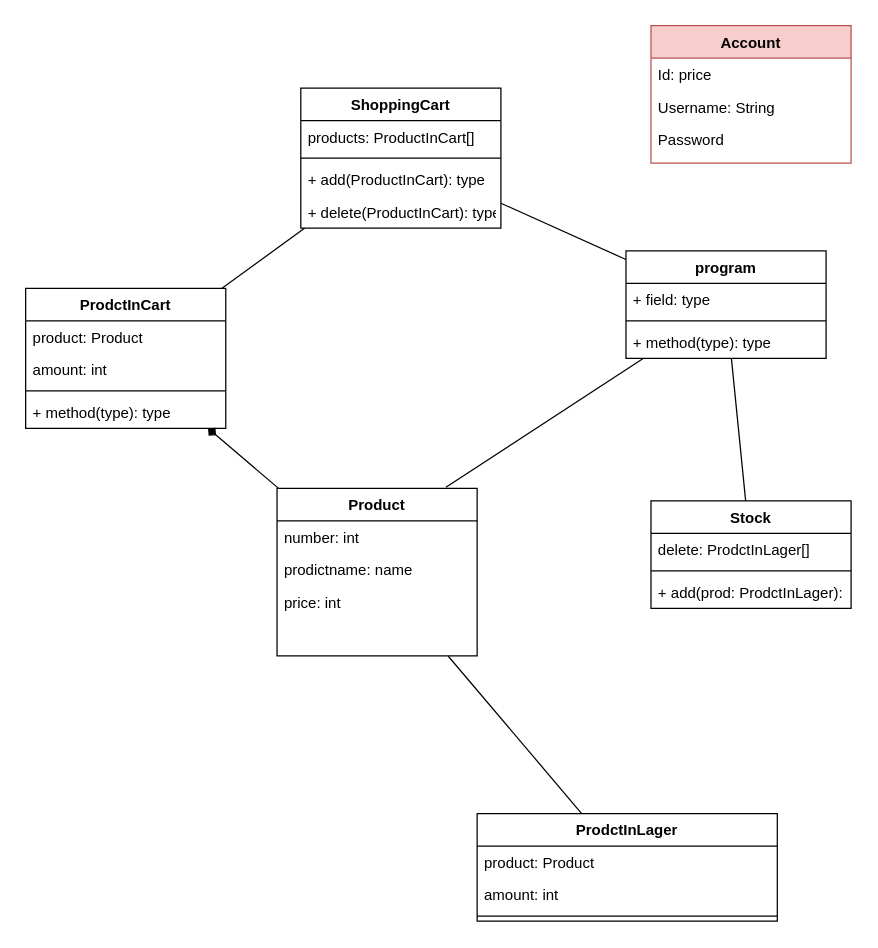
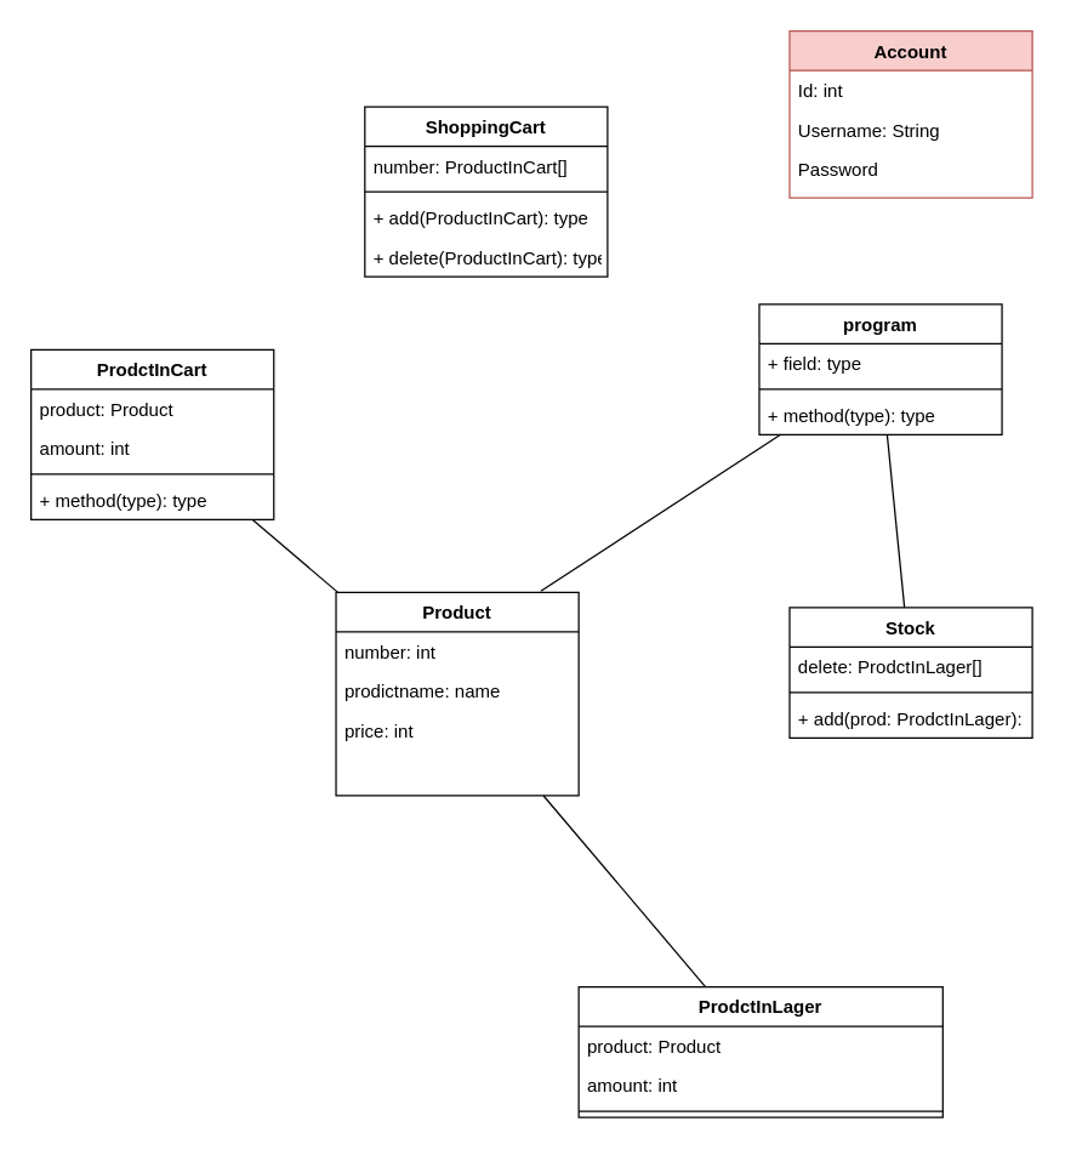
  <mxCell id="0" />
  <mxCell id="1" parent="0" />
  <mxCell id="2" value="Product" style="swimlane;fontStyle=1;align=center;verticalAlign=top;childLayout=stackLayout;horizontal=1;startSize=26;horizontalStack=0;resizeParent=1;resizeLast=0;collapsible=1;marginBottom=0;rounded=0;shadow=0;strokeWidth=1;" parent="1" vertex="1"><mxGeometry x="221" y="390" width="160" height="134" as="geometry"><mxRectangle x="130" y="380" width="160" height="26" as="alternateBounds" /></mxGeometry></mxCell>
  <mxCell id="3" value="number: int" style="text;align=left;verticalAlign=top;spacingLeft=4;spacingRight=4;overflow=hidden;rotatable=0;points=[[0,0.5],[1,0.5]];portConstraint=eastwest;" parent="2" vertex="1"><mxGeometry y="26" width="160" height="26" as="geometry" /></mxCell>
  <mxCell id="4" value="prodictname: name" style="text;align=left;verticalAlign=top;spacingLeft=4;spacingRight=4;overflow=hidden;rotatable=0;points=[[0,0.5],[1,0.5]];portConstraint=eastwest;rounded=0;shadow=0;html=0;" vertex="1" parent="2"><mxGeometry y="52" width="160" height="26" as="geometry" /></mxCell>
  <mxCell id="5" value="price: int" style="text;align=left;verticalAlign=top;spacingLeft=4;spacingRight=4;overflow=hidden;rotatable=0;points=[[0,0.5],[1,0.5]];portConstraint=eastwest;rounded=0;shadow=0;html=0;" vertex="1" parent="2"><mxGeometry y="78" width="160" height="26" as="geometry" /></mxCell>
  <mxCell id="6" value="Account" style="swimlane;fontStyle=1;align=center;verticalAlign=top;childLayout=stackLayout;horizontal=1;startSize=26;horizontalStack=0;resizeParent=1;resizeLast=0;collapsible=1;marginBottom=0;rounded=0;shadow=0;strokeWidth=1;fillColor=#f8cecc;strokeColor=#b85450;" parent="1" vertex="1"><mxGeometry x="520" y="20" width="160" height="110" as="geometry"><mxRectangle x="550" y="140" width="160" height="26" as="alternateBounds" /></mxGeometry></mxCell>
- <mxCell id="7" value="Id: price" style="text;align=left;verticalAlign=top;spacingLeft=4;spacingRight=4;overflow=hidden;rotatable=0;points=[[0,0.5],[1,0.5]];portConstraint=eastwest;rounded=0;shadow=0;html=0;" parent="6" vertex="1"><mxGeometry y="26" width="160" height="26" as="geometry" /></mxCell>
+ <mxCell id="7" value="Id: int" style="text;align=left;verticalAlign=top;spacingLeft=4;spacingRight=4;overflow=hidden;rotatable=0;points=[[0,0.5],[1,0.5]];portConstraint=eastwest;rounded=0;shadow=0;html=0;" parent="6" vertex="1"><mxGeometry y="26" width="160" height="26" as="geometry" /></mxCell>
  <mxCell id="8" value="Username: String" style="text;align=left;verticalAlign=top;spacingLeft=4;spacingRight=4;overflow=hidden;rotatable=0;points=[[0,0.5],[1,0.5]];portConstraint=eastwest;rounded=0;shadow=0;html=0;" parent="6" vertex="1"><mxGeometry y="52" width="160" height="26" as="geometry" /></mxCell>
  <mxCell id="9" value="Password" style="text;align=left;verticalAlign=top;spacingLeft=4;spacingRight=4;overflow=hidden;rotatable=0;points=[[0,0.5],[1,0.5]];portConstraint=eastwest;rounded=0;shadow=0;html=0;" parent="6" vertex="1"><mxGeometry y="78" width="160" height="26" as="geometry" /></mxCell>
  <mxCell id="10" value="Stock" style="swimlane;fontStyle=1;align=center;verticalAlign=top;childLayout=stackLayout;horizontal=1;startSize=26;horizontalStack=0;resizeParent=1;resizeParentMax=0;resizeLast=0;collapsible=1;marginBottom=0;" vertex="1" parent="1"><mxGeometry x="520" y="400" width="160" height="86" as="geometry" /></mxCell>
  <mxCell id="11" value="delete: ProdctInLager[]" style="text;strokeColor=none;fillColor=none;align=left;verticalAlign=top;spacingLeft=4;spacingRight=4;overflow=hidden;rotatable=0;points=[[0,0.5],[1,0.5]];portConstraint=eastwest;" vertex="1" parent="10"><mxGeometry y="26" width="160" height="26" as="geometry" /></mxCell>
  <mxCell id="12" value="" style="line;strokeWidth=1;fillColor=none;align=left;verticalAlign=middle;spacingTop=-1;spacingLeft=3;spacingRight=3;rotatable=0;labelPosition=right;points=[];portConstraint=eastwest;" vertex="1" parent="10"><mxGeometry y="52" width="160" height="8" as="geometry" /></mxCell>
  <mxCell id="13" value="+ add(prod: ProdctInLager): type" style="text;strokeColor=none;fillColor=none;align=left;verticalAlign=top;spacingLeft=4;spacingRight=4;overflow=hidden;rotatable=0;points=[[0,0.5],[1,0.5]];portConstraint=eastwest;" vertex="1" parent="10"><mxGeometry y="60" width="160" height="26" as="geometry" /></mxCell>
  <mxCell id="14" value="ProdctInCart" style="swimlane;fontStyle=1;align=center;verticalAlign=top;childLayout=stackLayout;horizontal=1;startSize=26;horizontalStack=0;resizeParent=1;resizeParentMax=0;resizeLast=0;collapsible=1;marginBottom=0;" vertex="1" parent="1"><mxGeometry x="20" y="230" width="160" height="112" as="geometry" /></mxCell>
  <mxCell id="15" value="product: Product" style="text;strokeColor=none;fillColor=none;align=left;verticalAlign=top;spacingLeft=4;spacingRight=4;overflow=hidden;rotatable=0;points=[[0,0.5],[1,0.5]];portConstraint=eastwest;" vertex="1" parent="14"><mxGeometry y="26" width="160" height="26" as="geometry" /></mxCell>
  <mxCell id="16" value="amount: int" style="text;strokeColor=none;fillColor=none;align=left;verticalAlign=top;spacingLeft=4;spacingRight=4;overflow=hidden;rotatable=0;points=[[0,0.5],[1,0.5]];portConstraint=eastwest;" vertex="1" parent="14"><mxGeometry y="52" width="160" height="26" as="geometry" /></mxCell>
  <mxCell id="17" value="" style="line;strokeWidth=1;fillColor=none;align=left;verticalAlign=middle;spacingTop=-1;spacingLeft=3;spacingRight=3;rotatable=0;labelPosition=right;points=[];portConstraint=eastwest;" vertex="1" parent="14"><mxGeometry y="78" width="160" height="8" as="geometry" /></mxCell>
  <mxCell id="18" value="+ method(type): type" style="text;strokeColor=none;fillColor=none;align=left;verticalAlign=top;spacingLeft=4;spacingRight=4;overflow=hidden;rotatable=0;points=[[0,0.5],[1,0.5]];portConstraint=eastwest;" vertex="1" parent="14"><mxGeometry y="86" width="160" height="26" as="geometry" /></mxCell>
  <mxCell id="19" value="ShoppingCart" style="swimlane;fontStyle=1;align=center;verticalAlign=top;childLayout=stackLayout;horizontal=1;startSize=26;horizontalStack=0;resizeParent=1;resizeParentMax=0;resizeLast=0;collapsible=1;marginBottom=0;" vertex="1" parent="1"><mxGeometry x="240" y="70" width="160" height="112" as="geometry" /></mxCell>
- <mxCell id="20" value="products: ProductInCart[]" style="text;align=left;verticalAlign=top;spacingLeft=4;spacingRight=4;overflow=hidden;rotatable=0;points=[[0,0.5],[1,0.5]];portConstraint=eastwest;" parent="19" vertex="1"><mxGeometry y="26" width="160" height="26" as="geometry" /></mxCell>
+ <mxCell id="20" value="number: ProductInCart[]" style="text;align=left;verticalAlign=top;spacingLeft=4;spacingRight=4;overflow=hidden;rotatable=0;points=[[0,0.5],[1,0.5]];portConstraint=eastwest;" parent="19" vertex="1"><mxGeometry y="26" width="160" height="26" as="geometry" /></mxCell>
  <mxCell id="21" value="" style="line;strokeWidth=1;fillColor=none;align=left;verticalAlign=middle;spacingTop=-1;spacingLeft=3;spacingRight=3;rotatable=0;labelPosition=right;points=[];portConstraint=eastwest;" vertex="1" parent="19"><mxGeometry y="52" width="160" height="8" as="geometry" /></mxCell>
  <mxCell id="22" value="+ add(ProductInCart): type" style="text;strokeColor=none;fillColor=none;align=left;verticalAlign=top;spacingLeft=4;spacingRight=4;overflow=hidden;rotatable=0;points=[[0,0.5],[1,0.5]];portConstraint=eastwest;" vertex="1" parent="19"><mxGeometry y="60" width="160" height="26" as="geometry" /></mxCell>
  <mxCell id="23" value="+ delete(ProductInCart): type" style="text;strokeColor=none;fillColor=none;align=left;verticalAlign=top;spacingLeft=4;spacingRight=4;overflow=hidden;rotatable=0;points=[[0,0.5],[1,0.5]];portConstraint=eastwest;" vertex="1" parent="19"><mxGeometry y="86" width="160" height="26" as="geometry" /></mxCell>
- <mxCell id="24" value="" style="endArrow=none;html=1;" edge="1" parent="1" source="14" target="19"><mxGeometry width="50" height="50" relative="1" as="geometry"><mxPoint x="530" y="340" as="sourcePoint" /><mxPoint x="580" y="290" as="targetPoint" /></mxGeometry></mxCell>
- <mxCell id="25" value="" style="endArrow=diamond;html=1;" edge="1" parent="1" source="2" target="14"><mxGeometry width="50" height="50" relative="1" as="geometry"><mxPoint x="530" y="340" as="sourcePoint" /><mxPoint x="580" y="290" as="targetPoint" /></mxGeometry></mxCell>
+ <mxCell id="25" value="" style="endArrow=none;html=1;" edge="1" parent="1" source="2" target="14"><mxGeometry width="50" height="50" relative="1" as="geometry"><mxPoint x="530" y="340" as="sourcePoint" /><mxPoint x="580" y="290" as="targetPoint" /></mxGeometry></mxCell>
  <mxCell id="26" value="program" style="swimlane;fontStyle=1;align=center;verticalAlign=top;childLayout=stackLayout;horizontal=1;startSize=26;horizontalStack=0;resizeParent=1;resizeParentMax=0;resizeLast=0;collapsible=1;marginBottom=0;" vertex="1" parent="1"><mxGeometry x="500" y="200" width="160" height="86" as="geometry" /></mxCell>
  <mxCell id="27" value="+ field: type" style="text;strokeColor=none;fillColor=none;align=left;verticalAlign=top;spacingLeft=4;spacingRight=4;overflow=hidden;rotatable=0;points=[[0,0.5],[1,0.5]];portConstraint=eastwest;" vertex="1" parent="26"><mxGeometry y="26" width="160" height="26" as="geometry" /></mxCell>
  <mxCell id="28" value="" style="line;strokeWidth=1;fillColor=none;align=left;verticalAlign=middle;spacingTop=-1;spacingLeft=3;spacingRight=3;rotatable=0;labelPosition=right;points=[];portConstraint=eastwest;" vertex="1" parent="26"><mxGeometry y="52" width="160" height="8" as="geometry" /></mxCell>
  <mxCell id="29" value="+ method(type): type" style="text;strokeColor=none;fillColor=none;align=left;verticalAlign=top;spacingLeft=4;spacingRight=4;overflow=hidden;rotatable=0;points=[[0,0.5],[1,0.5]];portConstraint=eastwest;" vertex="1" parent="26"><mxGeometry y="60" width="160" height="26" as="geometry" /></mxCell>
- <mxCell id="30" value="" style="endArrow=none;html=1;" edge="1" parent="1" source="19" target="26"><mxGeometry width="50" height="50" relative="1" as="geometry"><mxPoint x="530" y="340" as="sourcePoint" /><mxPoint x="580" y="290" as="targetPoint" /></mxGeometry></mxCell>
  <mxCell id="31" value="" style="endArrow=none;html=1;" edge="1" parent="1" source="10" target="26"><mxGeometry width="50" height="50" relative="1" as="geometry"><mxPoint x="530" y="340" as="sourcePoint" /><mxPoint x="580" y="290" as="targetPoint" /></mxGeometry></mxCell>
  <mxCell id="32" value="" style="endArrow=none;html=1;exitX=0.844;exitY=-0.007;exitDx=0;exitDy=0;exitPerimeter=0;" edge="1" parent="1" source="2" target="26"><mxGeometry width="50" height="50" relative="1" as="geometry"><mxPoint x="530" y="220" as="sourcePoint" /><mxPoint x="580" y="170" as="targetPoint" /></mxGeometry></mxCell>
  <mxCell id="33" value="ProdctInLager" style="swimlane;fontStyle=1;align=center;verticalAlign=top;childLayout=stackLayout;horizontal=1;startSize=26;horizontalStack=0;resizeParent=1;resizeParentMax=0;resizeLast=0;collapsible=1;marginBottom=0;" vertex="1" parent="1"><mxGeometry x="381" y="650" width="240" height="86" as="geometry" /></mxCell>
  <mxCell id="34" value="product: Product" style="text;strokeColor=none;fillColor=none;align=left;verticalAlign=top;spacingLeft=4;spacingRight=4;overflow=hidden;rotatable=0;points=[[0,0.5],[1,0.5]];portConstraint=eastwest;" vertex="1" parent="33"><mxGeometry y="26" width="240" height="26" as="geometry" /></mxCell>
  <mxCell id="35" value="amount: int" style="text;strokeColor=none;fillColor=none;align=left;verticalAlign=top;spacingLeft=4;spacingRight=4;overflow=hidden;rotatable=0;points=[[0,0.5],[1,0.5]];portConstraint=eastwest;" vertex="1" parent="33"><mxGeometry y="52" width="240" height="26" as="geometry" /></mxCell>
  <mxCell id="36" value="" style="line;strokeWidth=1;fillColor=none;align=left;verticalAlign=middle;spacingTop=-1;spacingLeft=3;spacingRight=3;rotatable=0;labelPosition=right;points=[];portConstraint=eastwest;" vertex="1" parent="33"><mxGeometry y="78" width="240" height="8" as="geometry" /></mxCell>
  <mxCell id="37" value="" style="endArrow=none;html=1;" edge="1" parent="1" source="33" target="2"><mxGeometry width="50" height="50" relative="1" as="geometry"><mxPoint x="552.941" y="550" as="sourcePoint" /><mxPoint x="584.706" y="496" as="targetPoint" /></mxGeometry></mxCell>
